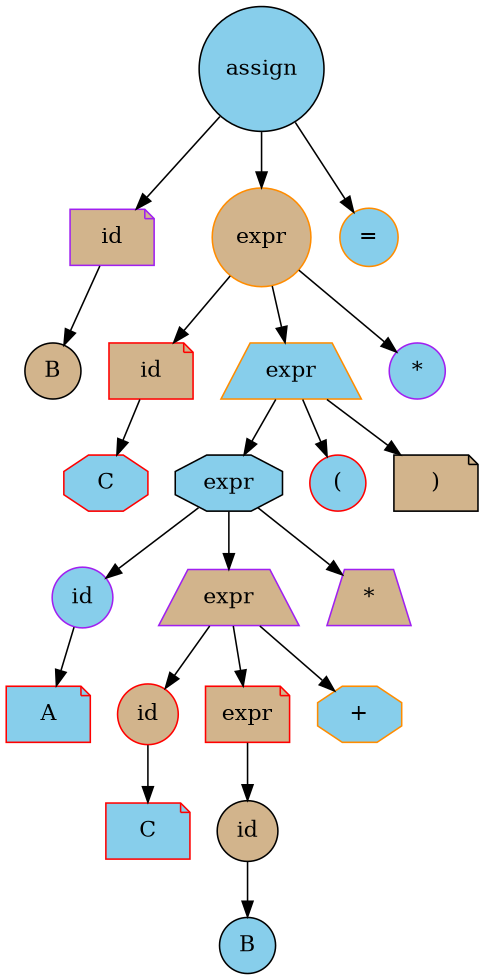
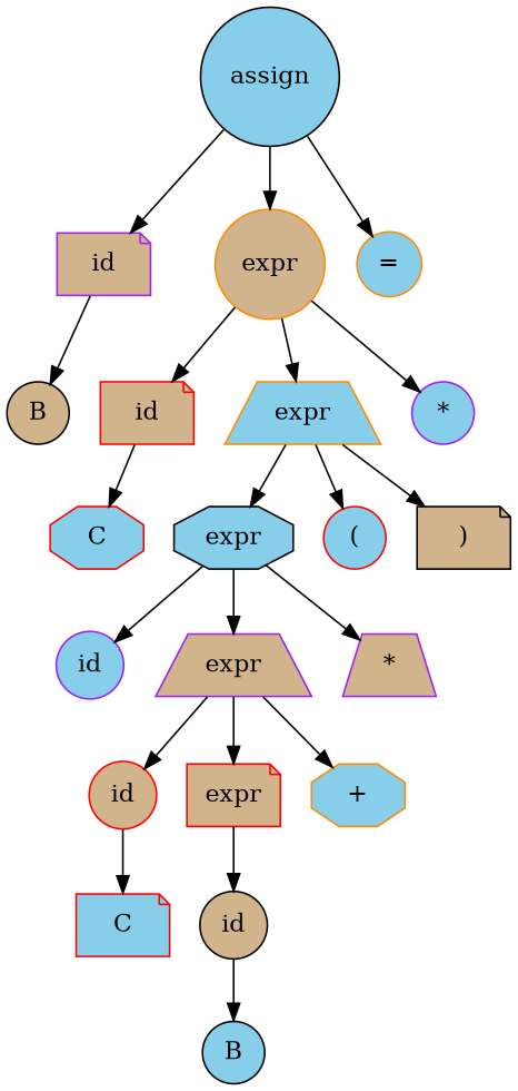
  digraph {
    ordering=out
    node [style=filled fillcolor=skyblue color=red shape=circle]
    n1 [label=id fillcolor=tan color=purple shape=note]
    n2 [label=B fillcolor=tan color=black]
    n3 [label=id fillcolor=tan shape=note]
    n4 [label=C shape=octagon]
    n5 [label=id color=purple]
-   A [shape=note]
    n7 [label=id fillcolor=tan]
    n8 [label=C shape=note]
    n9 [label=id fillcolor=tan color=black]
    n10 [label=B color=black]
    n11 [label=expr fillcolor=tan color=darkorange]
    n12 [label=expr color=darkorange shape=trapezium]
    n13 [label="*" color=purple]
    n14 [label=expr color=black shape=octagon]
    n15 [label="("]
    n16 [label=")" fillcolor=tan color=black shape=note]
    n17 [label=expr fillcolor=tan color=purple shape=trapezium]
    n18 [label="*" fillcolor=tan color=purple shape=trapezium]
    n19 [label=expr fillcolor=tan shape=note]
    "+" [color=darkorange shape=octagon]
    assign [color=black]
    "=" [color=darkorange]
    n1 -> n2
    n3 -> n4
-   n5 -> A
    n7 -> n8
    n9 -> n10
    n11 -> n3
    n11 -> n12
    n11 -> n13
    n12 -> n14
    n12 -> n15
    n12 -> n16
    n14 -> n5
    n14 -> n17
    n14 -> n18
    n17 -> n7
    n17 -> n19
    n17 -> "+"
    n19 -> n9
    assign -> n1
    assign -> n11
    assign -> "="
  }
